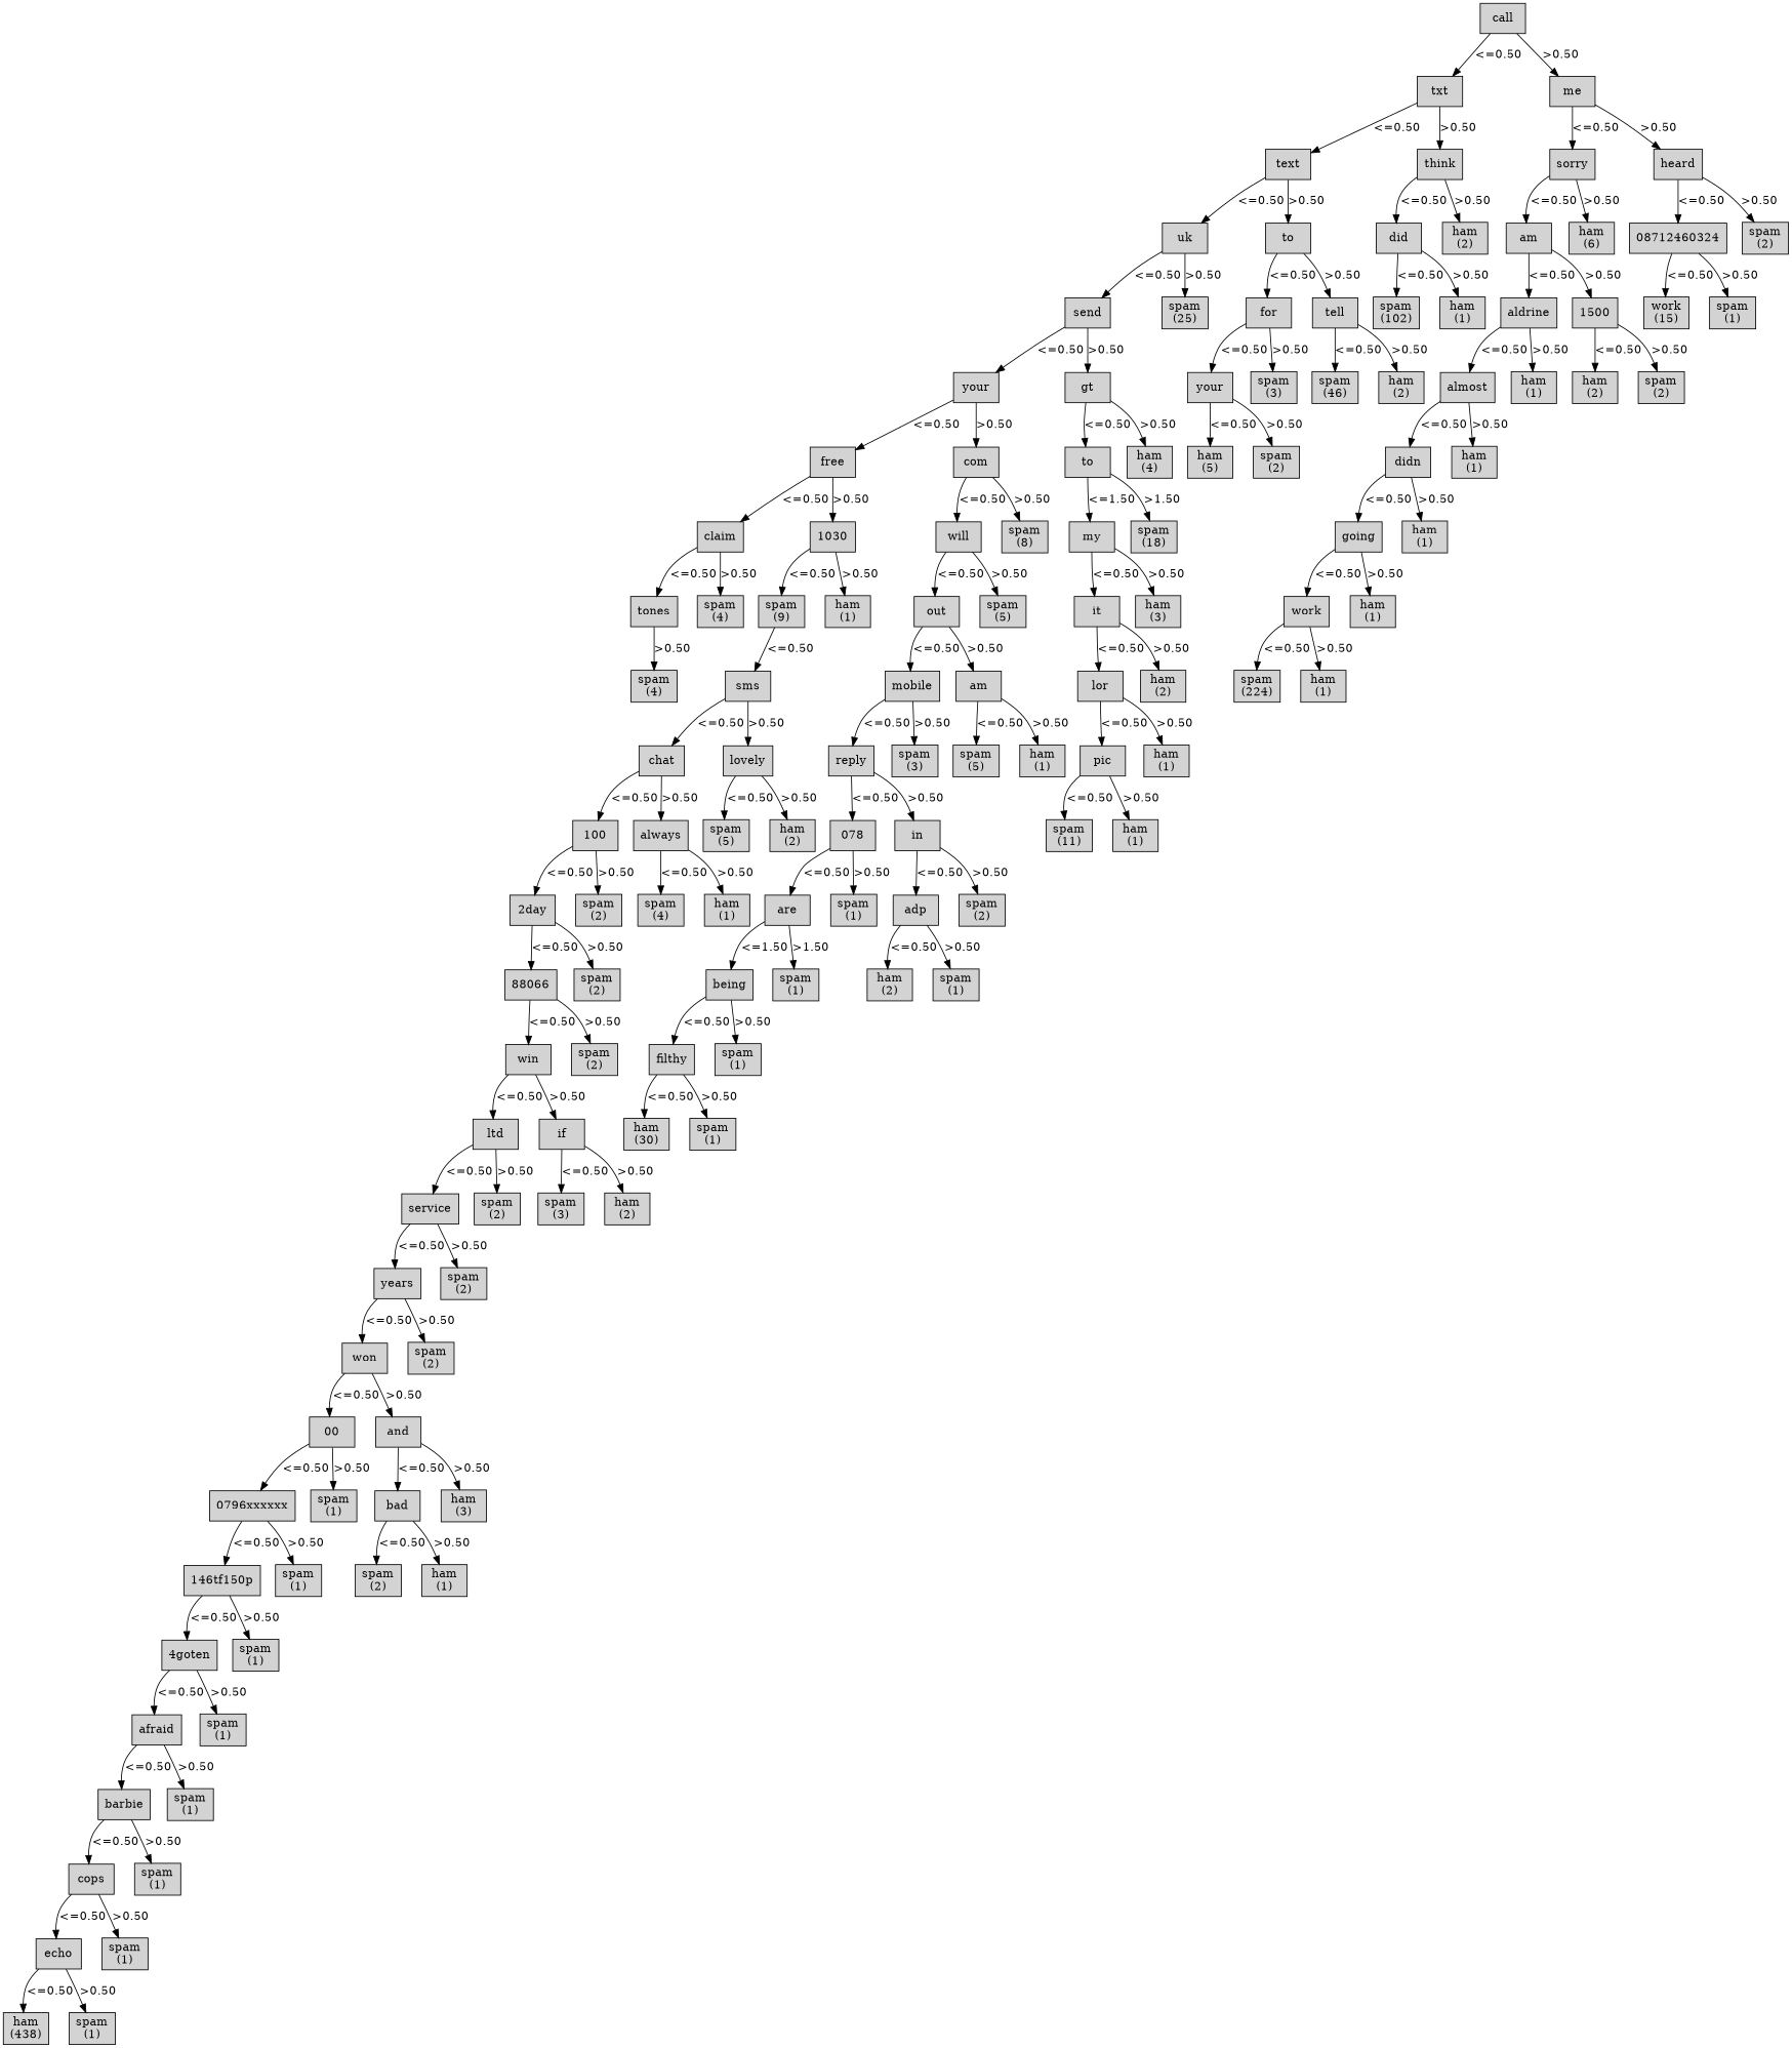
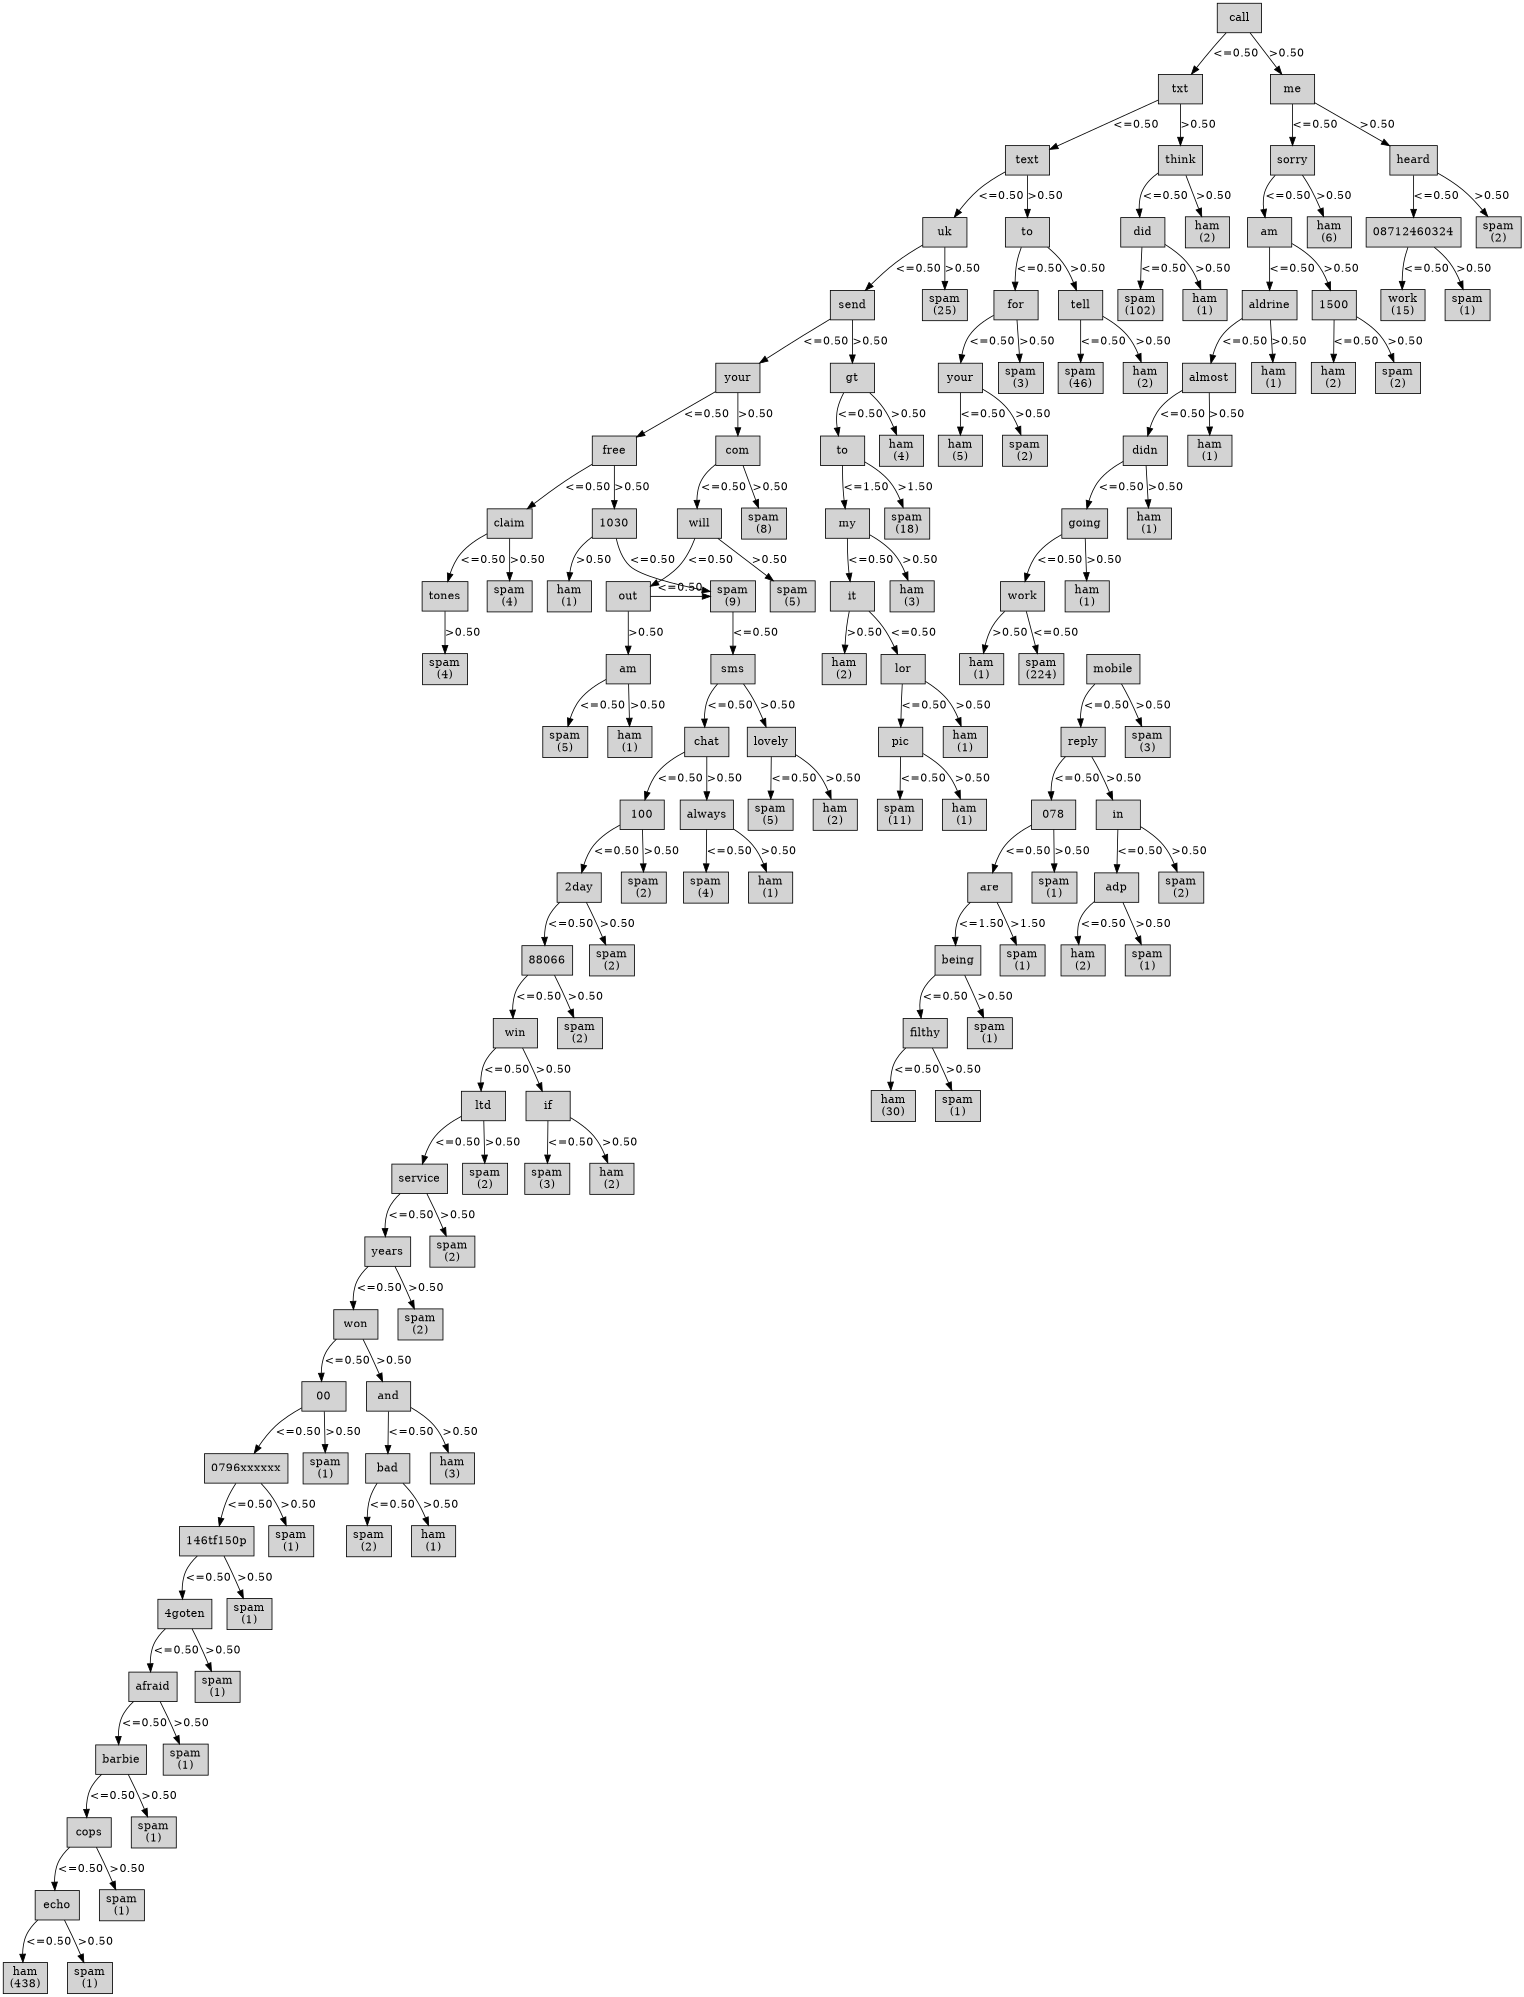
  digraph {
    node [shape=box style=filled weight=5]
    n1 [label="call\n" weight=1]
    n2 [label="sms\n" weight=10]
    n3 [label="spam\n(4)\n" weight=10]
    n4 [label="mobile\n" weight=10]
    n5 [label="am\n" weight=10]
    n6 [label="lor\n" weight=10]
    n7 [label="ham\n(2)\n" weight=10]
    n8 [label="spam\n(224)\n" weight=10]
    n9 [label="ham\n(1)\n" weight=10]
    n10 [label="chat\n" weight=11]
    n11 [label="lovely\n" weight=11]
    n12 [label="reply\n" weight=11]
    n13 [label="spam\n(3)\n" weight=11]
    n14 [label="spam\n(5)\n" weight=11]
    n15 [label="ham\n(1)\n" weight=11]
    n16 [label="pic\n" weight=11]
    n17 [label="ham\n(1)\n" weight=11]
    n18 [label="100\n" weight=12]
    n19 [label="always\n" weight=12]
    n20 [label="spam\n(5)\n" weight=12]
    n21 [label="ham\n(2)\n" weight=12]
    n22 [label="078\n" weight=12]
    n23 [label="in\n" weight=12]
    n24 [label="spam\n(11)\n" weight=12]
    n25 [label="ham\n(1)\n" weight=12]
    n26 [label="2day\n" weight=13]
    n27 [label="spam\n(2)\n" weight=13]
    n28 [label="spam\n(4)\n" weight=13]
    n29 [label="ham\n(1)\n" weight=13]
    n30 [label="are\n" weight=13]
    n31 [label="spam\n(1)\n" weight=13]
    n32 [label="adp\n" weight=13]
    n33 [label="spam\n(2)\n" weight=13]
    n34 [label="88066\n" weight=14]
    n35 [label="spam\n(2)\n" weight=14]
    n36 [label="being\n" weight=14]
    n37 [label="spam\n(1)\n" weight=14]
    n38 [label="ham\n(2)\n" weight=14]
    n39 [label="spam\n(1)\n" weight=14]
    n40 [label="win\n" weight=15]
    n41 [label="spam\n(2)\n" weight=15]
    n42 [label="filthy\n" weight=15]
    n43 [label="spam\n(1)\n" weight=15]
    n44 [label="ltd\n" weight=16]
    n45 [label="if\n" weight=16]
    n46 [label="ham\n(30)\n" weight=16]
    n47 [label="spam\n(1)\n" weight=16]
    n48 [label="service\n" weight=17]
    n49 [label="spam\n(2)\n" weight=17]
    n50 [label="spam\n(3)\n" weight=17]
    n51 [label="ham\n(2)\n" weight=17]
    n52 [label="years\n" weight=18]
    n53 [label="spam\n(2)\n" weight=18]
    n54 [label="won\n" weight=19]
    n55 [label="spam\n(2)\n" weight=19]
    n56 [label="txt\n" weight=2]
    n57 [label="me\n" weight=2]
    n58 [label="00\n" weight=20]
    n59 [label="and\n" weight=20]
    n60 [label="0796xxxxxx\n" weight=21]
    n61 [label="spam\n(1)\n" weight=21]
    n62 [label="bad\n" weight=21]
    n63 [label="ham\n(3)\n" weight=21]
    n64 [label="146tf150p\n" weight=22]
    n65 [label="spam\n(1)\n" weight=22]
    n66 [label="spam\n(2)\n" weight=22]
    n67 [label="ham\n(1)\n" weight=22]
    n68 [label="4goten\n" weight=23]
    n69 [label="spam\n(1)\n" weight=23]
    n70 [label="afraid\n" weight=24]
    n71 [label="spam\n(1)\n" weight=24]
    n72 [label="barbie\n" weight=25]
    n73 [label="spam\n(1)\n" weight=25]
    n74 [label="cops\n" weight=26]
    n75 [label="spam\n(1)\n" weight=26]
    n76 [label="echo\n" weight=27]
    n77 [label="spam\n(1)\n" weight=27]
    n78 [label="ham\n(438)\n" weight=28]
    n79 [label="spam\n(1)\n" weight=28]
    n80 [label="text\n" weight=3]
    n81 [label="think\n" weight=3]
    n82 [label="sorry\n" weight=3]
    n83 [label="heard\n" weight=3]
    n84 [label="uk\n" weight=4]
    n85 [label="to\n" weight=4]
    n86 [label="did\n" weight=4]
    n87 [label="ham\n(2)\n" weight=4]
    n88 [label="am\n" weight=4]
    n89 [label="ham\n(6)\n" weight=4]
    n90 [label="08712460324\n" weight=4]
    n91 [label="spam\n(2)\n" weight=4]
    n92 [label="send\n"]
    n93 [label="spam\n(25)\n"]
    n94 [label="for\n"]
    n95 [label="tell\n"]
    n96 [label="spam\n(102)\n"]
    n97 [label="ham\n(1)\n"]
    n98 [label="aldrine\n"]
    n99 [label="1500\n"]
    n100 [label="work\n(15)\n"]
    n101 [label="spam\n(1)\n"]
    n102 [label="your\n" weight=6]
    n103 [label="gt\n" weight=6]
    n104 [label="your\n" weight=6]
    n105 [label="spam\n(3)\n" weight=6]
    n106 [label="spam\n(46)\n" weight=6]
    n107 [label="ham\n(2)\n" weight=6]
    n108 [label="almost\n" weight=6]
    n109 [label="ham\n(1)\n" weight=6]
    n110 [label="ham\n(2)\n" weight=6]
    n111 [label="spam\n(2)\n" weight=6]
    n112 [label="free\n" weight=7]
    n113 [label="com\n" weight=7]
    n114 [label="to\n" weight=7]
    n115 [label="ham\n(4)\n" weight=7]
    n116 [label="ham\n(5)\n" weight=7]
    n117 [label="spam\n(2)\n" weight=7]
    n118 [label="didn\n" weight=7]
    n119 [label="ham\n(1)\n" weight=7]
    n120 [label="claim\n" weight=8]
    n121 [label="1030\n" weight=8]
    n122 [label="will\n" weight=8]
    n123 [label="spam\n(8)\n" weight=8]
    n124 [label="my\n" weight=8]
    n125 [label="spam\n(18)\n" weight=8]
    n126 [label="going\n" weight=8]
    n127 [label="ham\n(1)\n" weight=8]
    n128 [label="tones\n" weight=9]
    n129 [label="spam\n(4)\n" weight=9]
    n130 [label="spam\n(9)\n" weight=9]
    n131 [label="ham\n(1)\n" weight=9]
    n132 [label="out\n" weight=9]
    n133 [label="spam\n(5)\n" weight=9]
    n134 [label="it\n" weight=9]
    n135 [label="ham\n(3)\n" weight=9]
    n136 [label="work\n" weight=9]
    n137 [label="ham\n(1)\n" weight=9]
    subgraph sub_1 {
      rank=same
      n1
    }
    subgraph sub_2 {
      rank=same
      n2
      n3
      n4
      n5
      n6
      n7
      n8
      n9
    }
    subgraph sub_3 {
      rank=same
      n10
      n11
      n12
      n13
      n14
      n15
      n16
      n17
    }
    subgraph sub_4 {
      rank=same
      n18
      n19
      n20
      n21
      n22
      n23
      n24
      n25
    }
    subgraph sub_5 {
      rank=same
      n26
      n27
      n28
      n29
      n30
      n31
      n32
      n33
    }
    subgraph sub_6 {
      rank=same
      n34
      n35
      n36
      n37
      n38
      n39
    }
    subgraph sub_7 {
      rank=same
      n40
      n41
      n42
      n43
    }
    subgraph sub_8 {
      rank=same
      n44
      n45
      n46
      n47
    }
    subgraph sub_9 {
      rank=same
      n48
      n49
      n50
      n51
    }
    subgraph sub_10 {
      rank=same
      n52
      n53
    }
    subgraph sub_11 {
      rank=same
      n54
      n55
    }
    subgraph sub_12 {
      rank=same
      n56
      n57
    }
    subgraph sub_13 {
      rank=same
      n58
      n59
    }
    subgraph sub_14 {
      rank=same
      n60
      n61
      n62
      n63
    }
    subgraph sub_15 {
      rank=same
      n64
      n65
      n66
      n67
    }
    subgraph sub_16 {
      rank=same
      n68
      n69
    }
    subgraph sub_17 {
      rank=same
      n70
      n71
    }
    subgraph sub_18 {
      rank=same
      n72
      n73
    }
    subgraph sub_19 {
      rank=same
      n74
      n75
    }
    subgraph sub_20 {
      rank=same
      n76
      n77
    }
    subgraph sub_21 {
      rank=same
      n78
      n79
    }
    subgraph sub_22 {
      rank=same
      n80
      n81
      n82
      n83
    }
    subgraph sub_23 {
      rank=same
      n84
      n85
      n86
      n87
      n88
      n89
      n90
      n91
    }
    subgraph sub_24 {
      rank=same
      n92
      n93
      n94
      n95
      n96
      n97
      n98
      n99
      n100
      n101
    }
    subgraph sub_25 {
      rank=same
      n102
      n103
      n104
      n105
      n106
      n107
      n108
      n109
      n110
      n111
    }
    subgraph sub_26 {
      rank=same
      n112
      n113
      n114
      n115
      n116
      n117
      n118
      n119
    }
    subgraph sub_27 {
      rank=same
      n120
      n121
      n122
      n123
      n124
      n125
      n126
      n127
    }
    subgraph sub_28 {
      rank=same
      n128
      n129
      n130
      n131
      n132
      n133
      n134
      n135
      n136
      n137
    }
    n1 -> n56 [label="<=0.50"]
    n1 -> n57 [label=">0.50"]
    n2 -> n10 [label="<=0.50"]
    n2 -> n11 [label=">0.50"]
    n4 -> n12 [label="<=0.50"]
    n4 -> n13 [label=">0.50"]
    n5 -> n14 [label="<=0.50"]
    n5 -> n15 [label=">0.50"]
    n6 -> n16 [label="<=0.50"]
    n6 -> n17 [label=">0.50"]
    n10 -> n18 [label="<=0.50"]
    n10 -> n19 [label=">0.50"]
    n11 -> n20 [label="<=0.50"]
    n11 -> n21 [label=">0.50"]
    n12 -> n22 [label="<=0.50"]
    n12 -> n23 [label=">0.50"]
    n16 -> n24 [label="<=0.50"]
    n16 -> n25 [label=">0.50"]
    n18 -> n26 [label="<=0.50"]
    n18 -> n27 [label=">0.50"]
    n19 -> n28 [label="<=0.50"]
    n19 -> n29 [label=">0.50"]
    n22 -> n30 [label="<=0.50"]
    n22 -> n31 [label=">0.50"]
    n23 -> n32 [label="<=0.50"]
    n23 -> n33 [label=">0.50"]
    n26 -> n34 [label="<=0.50"]
    n26 -> n35 [label=">0.50"]
    n30 -> n36 [label="<=1.50"]
    n30 -> n37 [label=">1.50"]
    n32 -> n38 [label="<=0.50"]
    n32 -> n39 [label=">0.50"]
    n34 -> n40 [label="<=0.50"]
    n34 -> n41 [label=">0.50"]
    n36 -> n42 [label="<=0.50"]
    n36 -> n43 [label=">0.50"]
    n40 -> n44 [label="<=0.50"]
    n40 -> n45 [label=">0.50"]
    n42 -> n46 [label="<=0.50"]
    n42 -> n47 [label=">0.50"]
    n44 -> n48 [label="<=0.50"]
    n44 -> n49 [label=">0.50"]
    n45 -> n50 [label="<=0.50"]
    n45 -> n51 [label=">0.50"]
    n48 -> n52 [label="<=0.50"]
    n48 -> n53 [label=">0.50"]
    n52 -> n54 [label="<=0.50"]
    n52 -> n55 [label=">0.50"]
    n54 -> n58 [label="<=0.50"]
    n54 -> n59 [label=">0.50"]
    n56 -> n80 [label="<=0.50"]
    n56 -> n81 [label=">0.50"]
    n57 -> n82 [label="<=0.50"]
    n57 -> n83 [label=">0.50"]
    n58 -> n60 [label="<=0.50"]
    n58 -> n61 [label=">0.50"]
    n59 -> n62 [label="<=0.50"]
    n59 -> n63 [label=">0.50"]
    n60 -> n64 [label="<=0.50"]
    n60 -> n65 [label=">0.50"]
    n62 -> n66 [label="<=0.50"]
    n62 -> n67 [label=">0.50"]
    n64 -> n68 [label="<=0.50"]
    n64 -> n69 [label=">0.50"]
    n68 -> n70 [label="<=0.50"]
    n68 -> n71 [label=">0.50"]
    n70 -> n72 [label="<=0.50"]
    n70 -> n73 [label=">0.50"]
    n72 -> n74 [label="<=0.50"]
    n72 -> n75 [label=">0.50"]
    n74 -> n76 [label="<=0.50"]
    n74 -> n77 [label=">0.50"]
    n76 -> n78 [label="<=0.50"]
    n76 -> n79 [label=">0.50"]
    n80 -> n84 [label="<=0.50"]
    n80 -> n85 [label=">0.50"]
    n81 -> n86 [label="<=0.50"]
    n81 -> n87 [label=">0.50"]
    n82 -> n88 [label="<=0.50"]
    n82 -> n89 [label=">0.50"]
    n83 -> n90 [label="<=0.50"]
    n83 -> n91 [label=">0.50"]
    n84 -> n92 [label="<=0.50"]
    n84 -> n93 [label=">0.50"]
    n85 -> n94 [label="<=0.50"]
    n85 -> n95 [label=">0.50"]
    n86 -> n96 [label="<=0.50"]
    n86 -> n97 [label=">0.50"]
    n88 -> n98 [label="<=0.50"]
    n88 -> n99 [label=">0.50"]
    n90 -> n100 [label="<=0.50"]
    n90 -> n101 [label=">0.50"]
    n92 -> n102 [label="<=0.50"]
    n92 -> n103 [label=">0.50"]
    n94 -> n104 [label="<=0.50"]
    n94 -> n105 [label=">0.50"]
    n95 -> n106 [label="<=0.50"]
    n95 -> n107 [label=">0.50"]
    n98 -> n108 [label="<=0.50"]
    n98 -> n109 [label=">0.50"]
    n99 -> n110 [label="<=0.50"]
    n99 -> n111 [label=">0.50"]
    n102 -> n112 [label="<=0.50"]
    n102 -> n113 [label=">0.50"]
    n103 -> n114 [label="<=0.50"]
    n103 -> n115 [label=">0.50"]
    n104 -> n116 [label="<=0.50"]
    n104 -> n117 [label=">0.50"]
    n108 -> n118 [label="<=0.50"]
    n108 -> n119 [label=">0.50"]
    n112 -> n120 [label="<=0.50"]
    n112 -> n121 [label=">0.50"]
    n113 -> n122 [label="<=0.50"]
    n113 -> n123 [label=">0.50"]
    n114 -> n124 [label="<=1.50"]
    n114 -> n125 [label=">1.50"]
    n118 -> n126 [label="<=0.50"]
    n118 -> n127 [label=">0.50"]
    n120 -> n128 [label="<=0.50"]
    n120 -> n129 [label=">0.50"]
    n121 -> n130 [label="<=0.50"]
    n121 -> n131 [label=">0.50"]
    n122 -> n132 [label="<=0.50"]
    n122 -> n133 [label=">0.50"]
    n124 -> n134 [label="<=0.50"]
    n124 -> n135 [label=">0.50"]
    n126 -> n136 [label="<=0.50"]
    n126 -> n137 [label=">0.50"]
    n128 -> n3 [label=">0.50"]
    n130 -> n2 [label="<=0.50"]
-   n132 -> n4 [label="<=0.50"]
+   n132 -> n130 [label="<=0.50"]
    n132 -> n5 [label=">0.50"]
    n134 -> n6 [label="<=0.50"]
    n134 -> n7 [label=">0.50"]
    n136 -> n8 [label="<=0.50"]
    n136 -> n9 [label=">0.50"]
  }
